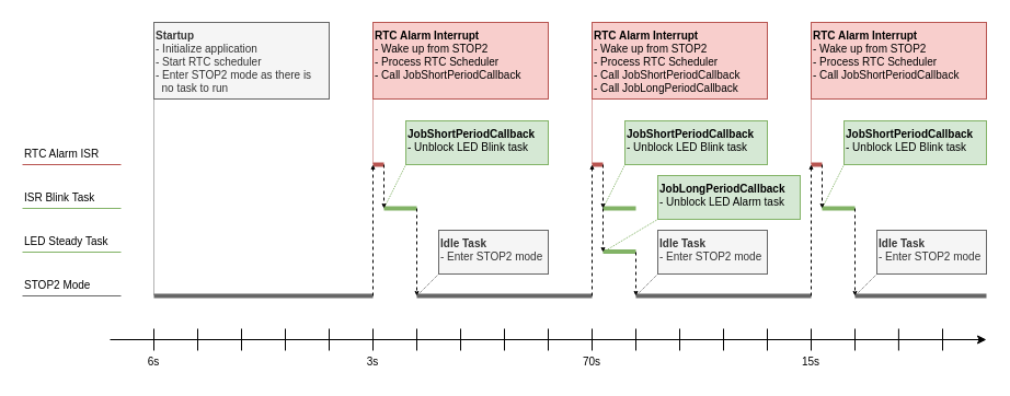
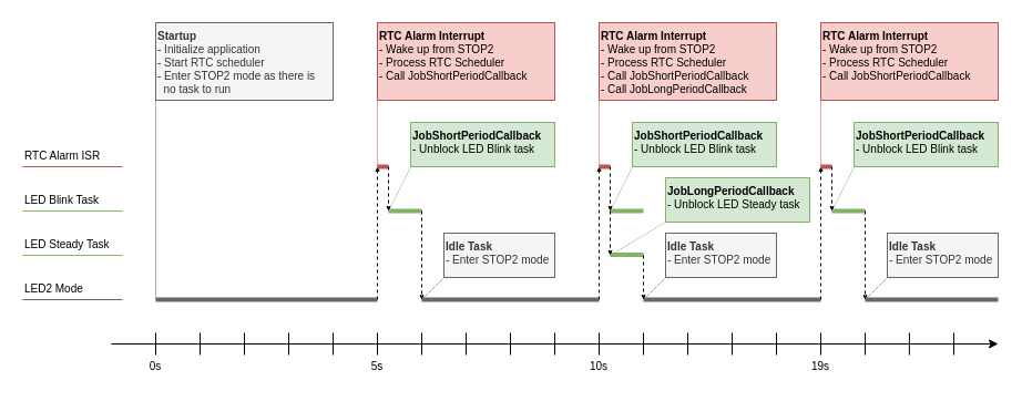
  <mxCell id="0" />
  <mxCell id="1" parent="0" />
  <mxCell id="2" value="" style="endArrow=classic;html=1;" edge="1" parent="1"><mxGeometry width="50" height="50" relative="1" as="geometry"><mxPoint x="100" y="310" as="sourcePoint" /><mxPoint x="900" y="310" as="targetPoint" /></mxGeometry></mxCell>
  <mxCell id="3" value="" style="endArrow=none;html=1;" edge="1" parent="1"><mxGeometry width="50" height="50" relative="1" as="geometry"><mxPoint x="140" y="320" as="sourcePoint" /><mxPoint x="140" y="300" as="targetPoint" /></mxGeometry></mxCell>
  <mxCell id="4" value="" style="endArrow=none;html=1;fillColor=#d5e8d4;strokeColor=#82b366;" edge="1" parent="1"><mxGeometry width="50" height="50" relative="1" as="geometry"><mxPoint x="20" y="230" as="sourcePoint" /><mxPoint x="110" y="230" as="targetPoint" /></mxGeometry></mxCell>
  <mxCell id="5" value="" style="endArrow=none;html=1;fillColor=#d5e8d4;strokeColor=#82b366;" edge="1" parent="1"><mxGeometry width="50" height="50" relative="1" as="geometry"><mxPoint x="20" y="190" as="sourcePoint" /><mxPoint x="110" y="190" as="targetPoint" /></mxGeometry></mxCell>
  <mxCell id="6" value="" style="endArrow=none;html=1;fillColor=#f8cecc;strokeColor=#b85450;" edge="1" parent="1"><mxGeometry width="50" height="50" relative="1" as="geometry"><mxPoint x="20" y="150" as="sourcePoint" /><mxPoint x="110" y="150" as="targetPoint" /></mxGeometry></mxCell>
- <mxCell id="7" value="ISR Blink Task" style="text;html=1;strokeColor=none;fillColor=none;align=left;verticalAlign=middle;whiteSpace=wrap;rounded=0;fontSize=10;" vertex="1" parent="1"><mxGeometry x="20" y="170" width="80" height="20" as="geometry" /></mxCell>
+ <mxCell id="7" value="LED Blink Task" style="text;html=1;strokeColor=none;fillColor=none;align=left;verticalAlign=middle;whiteSpace=wrap;rounded=0;fontSize=10;" vertex="1" parent="1"><mxGeometry x="20" y="170" width="80" height="20" as="geometry" /></mxCell>
  <mxCell id="8" value="LED Steady Task" style="text;html=1;strokeColor=none;fillColor=none;align=left;verticalAlign=middle;whiteSpace=wrap;rounded=0;fontSize=10;" vertex="1" parent="1"><mxGeometry x="20" y="210" width="80" height="20" as="geometry" /></mxCell>
  <mxCell id="9" value="RTC Alarm ISR" style="text;html=1;strokeColor=none;fillColor=none;align=left;verticalAlign=middle;whiteSpace=wrap;rounded=0;fontSize=10;" vertex="1" parent="1"><mxGeometry x="20" y="130" width="80" height="20" as="geometry" /></mxCell>
- <mxCell id="10" value="6s" style="text;html=1;strokeColor=none;fillColor=none;align=center;verticalAlign=middle;whiteSpace=wrap;rounded=0;fontSize=10;" vertex="1" parent="1"><mxGeometry x="120" y="320" width="40" height="20" as="geometry" /></mxCell>
+ <mxCell id="10" value="0s" style="text;html=1;strokeColor=none;fillColor=none;align=center;verticalAlign=middle;whiteSpace=wrap;rounded=0;fontSize=10;" vertex="1" parent="1"><mxGeometry x="120" y="320" width="40" height="20" as="geometry" /></mxCell>
  <mxCell id="11" value="" style="endArrow=none;html=1;" edge="1" parent="1"><mxGeometry width="50" height="50" relative="1" as="geometry"><mxPoint x="340" y="320" as="sourcePoint" /><mxPoint x="340" y="300" as="targetPoint" /></mxGeometry></mxCell>
- <mxCell id="12" value="3s" style="text;html=1;strokeColor=none;fillColor=none;align=center;verticalAlign=middle;whiteSpace=wrap;rounded=0;fontSize=10;" vertex="1" parent="1"><mxGeometry x="320" y="320" width="40" height="20" as="geometry" /></mxCell>
+ <mxCell id="12" value="5s" style="text;html=1;strokeColor=none;fillColor=none;align=center;verticalAlign=middle;whiteSpace=wrap;rounded=0;fontSize=10;" vertex="1" parent="1"><mxGeometry x="320" y="320" width="40" height="20" as="geometry" /></mxCell>
  <mxCell id="13" value="" style="endArrow=none;html=1;" edge="1" parent="1"><mxGeometry width="50" height="50" relative="1" as="geometry"><mxPoint x="540" y="320" as="sourcePoint" /><mxPoint x="540" y="300" as="targetPoint" /></mxGeometry></mxCell>
- <mxCell id="14" value="70s" style="text;html=1;strokeColor=none;fillColor=none;align=center;verticalAlign=middle;whiteSpace=wrap;rounded=0;fontSize=10;" vertex="1" parent="1"><mxGeometry x="520" y="320" width="40" height="20" as="geometry" /></mxCell>
+ <mxCell id="14" value="10s" style="text;html=1;strokeColor=none;fillColor=none;align=center;verticalAlign=middle;whiteSpace=wrap;rounded=0;fontSize=10;" vertex="1" parent="1"><mxGeometry x="520" y="320" width="40" height="20" as="geometry" /></mxCell>
  <mxCell id="15" value="" style="endArrow=none;html=1;" edge="1" parent="1"><mxGeometry width="50" height="50" relative="1" as="geometry"><mxPoint x="740" y="320" as="sourcePoint" /><mxPoint x="740" y="300" as="targetPoint" /></mxGeometry></mxCell>
- <mxCell id="16" value="15s" style="text;html=1;strokeColor=none;fillColor=none;align=center;verticalAlign=middle;whiteSpace=wrap;rounded=0;fontSize=10;" vertex="1" parent="1"><mxGeometry x="720" y="320" width="40" height="20" as="geometry" /></mxCell>
+ <mxCell id="16" value="19s" style="text;html=1;strokeColor=none;fillColor=none;align=center;verticalAlign=middle;whiteSpace=wrap;rounded=0;fontSize=10;" vertex="1" parent="1"><mxGeometry x="720" y="320" width="40" height="20" as="geometry" /></mxCell>
  <mxCell id="17" value="" style="endArrow=none;html=1;fillColor=#f5f5f5;strokeColor=#666666;" edge="1" parent="1"><mxGeometry width="50" height="50" relative="1" as="geometry"><mxPoint x="20" y="270" as="sourcePoint" /><mxPoint x="110" y="270" as="targetPoint" /></mxGeometry></mxCell>
- <mxCell id="18" value="STOP2 Mode" style="text;html=1;strokeColor=none;fillColor=none;align=left;verticalAlign=middle;whiteSpace=wrap;rounded=0;fontSize=10;" vertex="1" parent="1"><mxGeometry x="20" y="250" width="80" height="20" as="geometry" /></mxCell>
+ <mxCell id="18" value="LED2 Mode" style="text;html=1;strokeColor=none;fillColor=none;align=left;verticalAlign=middle;whiteSpace=wrap;rounded=0;fontSize=10;" vertex="1" parent="1"><mxGeometry x="20" y="250" width="80" height="20" as="geometry" /></mxCell>
  <mxCell id="19" value="" style="endArrow=none;html=1;" edge="1" parent="1"><mxGeometry width="50" height="50" relative="1" as="geometry"><mxPoint x="380" y="320" as="sourcePoint" /><mxPoint x="380" y="300" as="targetPoint" /></mxGeometry></mxCell>
  <mxCell id="20" value="" style="endArrow=none;html=1;" edge="1" parent="1"><mxGeometry width="50" height="50" relative="1" as="geometry"><mxPoint x="580" y="320" as="sourcePoint" /><mxPoint x="580" y="300" as="targetPoint" /></mxGeometry></mxCell>
  <mxCell id="21" value="" style="endArrow=none;html=1;" edge="1" parent="1"><mxGeometry width="50" height="50" relative="1" as="geometry"><mxPoint x="300" y="320" as="sourcePoint" /><mxPoint x="300" y="300" as="targetPoint" /></mxGeometry></mxCell>
  <mxCell id="22" value="" style="endArrow=none;html=1;" edge="1" parent="1"><mxGeometry width="50" height="50" relative="1" as="geometry"><mxPoint x="260" y="320" as="sourcePoint" /><mxPoint x="260" y="300" as="targetPoint" /></mxGeometry></mxCell>
  <mxCell id="23" value="" style="endArrow=none;html=1;" edge="1" parent="1"><mxGeometry width="50" height="50" relative="1" as="geometry"><mxPoint x="220" y="320" as="sourcePoint" /><mxPoint x="220" y="300" as="targetPoint" /></mxGeometry></mxCell>
  <mxCell id="24" value="" style="endArrow=none;html=1;" edge="1" parent="1"><mxGeometry width="50" height="50" relative="1" as="geometry"><mxPoint x="180" y="320" as="sourcePoint" /><mxPoint x="180" y="300" as="targetPoint" /></mxGeometry></mxCell>
  <mxCell id="25" value="" style="endArrow=none;html=1;" edge="1" parent="1"><mxGeometry width="50" height="50" relative="1" as="geometry"><mxPoint x="700" y="320" as="sourcePoint" /><mxPoint x="700" y="300" as="targetPoint" /></mxGeometry></mxCell>
  <mxCell id="26" value="" style="endArrow=none;html=1;" edge="1" parent="1"><mxGeometry width="50" height="50" relative="1" as="geometry"><mxPoint x="660" y="320" as="sourcePoint" /><mxPoint x="660" y="300" as="targetPoint" /></mxGeometry></mxCell>
  <mxCell id="27" value="" style="endArrow=none;html=1;" edge="1" parent="1"><mxGeometry width="50" height="50" relative="1" as="geometry"><mxPoint x="620" y="320" as="sourcePoint" /><mxPoint x="620" y="300" as="targetPoint" /></mxGeometry></mxCell>
  <mxCell id="28" value="" style="endArrow=none;html=1;" edge="1" parent="1"><mxGeometry width="50" height="50" relative="1" as="geometry"><mxPoint x="420" y="320" as="sourcePoint" /><mxPoint x="420" y="300" as="targetPoint" /></mxGeometry></mxCell>
  <mxCell id="29" value="" style="endArrow=none;html=1;" edge="1" parent="1"><mxGeometry width="50" height="50" relative="1" as="geometry"><mxPoint x="500" y="320" as="sourcePoint" /><mxPoint x="500" y="300" as="targetPoint" /></mxGeometry></mxCell>
  <mxCell id="30" value="" style="endArrow=none;html=1;" edge="1" parent="1"><mxGeometry width="50" height="50" relative="1" as="geometry"><mxPoint x="460" y="320" as="sourcePoint" /><mxPoint x="460" y="300" as="targetPoint" /></mxGeometry></mxCell>
  <mxCell id="31" value="" style="endArrow=none;html=1;" edge="1" parent="1"><mxGeometry width="50" height="50" relative="1" as="geometry"><mxPoint x="780" y="320" as="sourcePoint" /><mxPoint x="780" y="300" as="targetPoint" /></mxGeometry></mxCell>
  <mxCell id="32" value="&lt;b&gt;Startup&lt;/b&gt;&lt;br&gt;- Initialize application&lt;br&gt;- Start RTC scheduler&lt;br&gt;- Enter STOP2 mode as there is&amp;nbsp; &amp;nbsp; &amp;nbsp; &amp;nbsp; no task to run" style="text;html=1;strokeColor=#666666;fillColor=#f5f5f5;align=left;verticalAlign=top;whiteSpace=wrap;rounded=0;fontSize=10;fontColor=#333333;" vertex="1" parent="1"><mxGeometry x="140" y="20" width="160" height="70" as="geometry" /></mxCell>
  <mxCell id="33" value="&lt;b&gt;RTC Alarm Interrupt&lt;/b&gt;&lt;br&gt;- Wake up from STOP2&lt;br&gt;- Process RTC Scheduler&lt;br&gt;- Call JobShortPeriodCallback" style="text;html=1;strokeColor=#b85450;fillColor=#f8cecc;align=left;verticalAlign=top;whiteSpace=wrap;rounded=0;fontSize=10;" vertex="1" parent="1"><mxGeometry x="340" y="20" width="160" height="70" as="geometry" /></mxCell>
  <mxCell id="34" value="&lt;b&gt;JobShortPeriodCallback&lt;/b&gt;&lt;br&gt;- Unblock LED Blink task" style="text;html=1;strokeColor=#82b366;fillColor=#d5e8d4;align=left;verticalAlign=top;whiteSpace=wrap;rounded=0;fontSize=10;" vertex="1" parent="1"><mxGeometry x="370" y="110" width="130" height="40" as="geometry" /></mxCell>
  <mxCell id="35" value="&lt;b&gt;RTC Alarm Interrupt&lt;/b&gt;&lt;br&gt;- Wake up from STOP2&lt;br&gt;- Process RTC Scheduler&lt;br&gt;- Call JobShortPeriodCallback&lt;br&gt;- Call JobLongPeriodCallback" style="text;html=1;strokeColor=#b85450;fillColor=#f8cecc;align=left;verticalAlign=top;whiteSpace=wrap;rounded=0;fontSize=10;" vertex="1" parent="1"><mxGeometry x="540" y="20" width="160" height="70" as="geometry" /></mxCell>
  <mxCell id="36" value="&lt;b&gt;JobShortPeriodCallback&lt;/b&gt;&lt;br&gt;- Unblock LED Blink task" style="text;html=1;strokeColor=#82b366;fillColor=#d5e8d4;align=left;verticalAlign=top;whiteSpace=wrap;rounded=0;fontSize=10;" vertex="1" parent="1"><mxGeometry x="570" y="110" width="130" height="40" as="geometry" /></mxCell>
- <mxCell id="37" value="&lt;b&gt;JobLongPeriodCallback&lt;/b&gt;&lt;br&gt;- Unblock LED Alarm task" style="text;html=1;strokeColor=#82b366;fillColor=#d5e8d4;align=left;verticalAlign=top;whiteSpace=wrap;rounded=0;fontSize=10;" vertex="1" parent="1"><mxGeometry x="600" y="160" width="130" height="40" as="geometry" /></mxCell>
+ <mxCell id="37" value="&lt;b&gt;JobLongPeriodCallback&lt;/b&gt;&lt;br&gt;- Unblock LED Steady task" style="text;html=1;strokeColor=#82b366;fillColor=#d5e8d4;align=left;verticalAlign=top;whiteSpace=wrap;rounded=0;fontSize=10;" vertex="1" parent="1"><mxGeometry x="600" y="160" width="130" height="40" as="geometry" /></mxCell>
  <mxCell id="38" value="&lt;b&gt;RTC Alarm Interrupt&lt;/b&gt;&lt;br&gt;- Wake up from STOP2&lt;br&gt;- Process RTC Scheduler&lt;br&gt;- Call JobShortPeriodCallback" style="text;html=1;strokeColor=#b85450;fillColor=#f8cecc;align=left;verticalAlign=top;whiteSpace=wrap;rounded=0;fontSize=10;" vertex="1" parent="1"><mxGeometry x="740" y="20" width="160" height="70" as="geometry" /></mxCell>
  <mxCell id="39" value="&lt;b&gt;JobShortPeriodCallback&lt;/b&gt;&lt;br&gt;- Unblock LED Blink task" style="text;html=1;strokeColor=#82b366;fillColor=#d5e8d4;align=left;verticalAlign=top;whiteSpace=wrap;rounded=0;fontSize=10;" vertex="1" parent="1"><mxGeometry x="770" y="110" width="130" height="40" as="geometry" /></mxCell>
  <mxCell id="40" value="" style="endArrow=none;html=1;dashed=1;strokeColor=#666666;strokeWidth=1;fontSize=10;exitX=0;exitY=1;exitDx=0;exitDy=0;dashPattern=1 1;endSize=2;startSize=2;endFill=0;fillColor=#f5f5f5;" edge="1" parent="1" source="32"><mxGeometry width="50" height="50" relative="1" as="geometry"><mxPoint x="300" y="140" as="sourcePoint" /><mxPoint x="140" y="270" as="targetPoint" /></mxGeometry></mxCell>
  <mxCell id="41" value="" style="endArrow=none;html=1;dashed=1;strokeColor=#b85450;strokeWidth=1;fontSize=10;exitX=0;exitY=1;exitDx=0;exitDy=0;dashPattern=1 1;endSize=2;startSize=2;endFill=0;fillColor=#f8cecc;" edge="1" parent="1" source="33"><mxGeometry width="50" height="50" relative="1" as="geometry"><mxPoint x="230" y="160" as="sourcePoint" /><mxPoint x="340" y="150" as="targetPoint" /></mxGeometry></mxCell>
  <mxCell id="42" value="" style="endArrow=none;html=1;dashed=1;strokeColor=#82b366;strokeWidth=1;fontSize=10;exitX=0;exitY=1;exitDx=0;exitDy=0;dashPattern=1 1;endSize=2;startSize=2;endFill=0;fillColor=#d5e8d4;" edge="1" parent="1" source="34"><mxGeometry width="50" height="50" relative="1" as="geometry"><mxPoint x="390" y="100" as="sourcePoint" /><mxPoint x="350" y="190" as="targetPoint" /></mxGeometry></mxCell>
  <mxCell id="43" value="" style="endArrow=none;html=1;dashed=1;strokeColor=#b85450;strokeWidth=1;fontSize=10;exitX=0;exitY=1;exitDx=0;exitDy=0;dashPattern=1 1;endSize=2;startSize=2;endFill=0;fillColor=#f8cecc;" edge="1" parent="1" source="35"><mxGeometry width="50" height="50" relative="1" as="geometry"><mxPoint x="510" y="155" as="sourcePoint" /><mxPoint x="540" y="150" as="targetPoint" /></mxGeometry></mxCell>
  <mxCell id="44" value="" style="endArrow=none;html=1;dashed=1;strokeColor=#82b366;strokeWidth=1;fontSize=10;exitX=0;exitY=1;exitDx=0;exitDy=0;dashPattern=1 1;endSize=2;startSize=2;endFill=0;fillColor=#d5e8d4;" edge="1" parent="1" source="36"><mxGeometry width="50" height="50" relative="1" as="geometry"><mxPoint x="590" y="110" as="sourcePoint" /><mxPoint x="550" y="190" as="targetPoint" /></mxGeometry></mxCell>
  <mxCell id="45" value="" style="endArrow=none;html=1;dashed=1;strokeColor=#82b366;strokeWidth=1;fontSize=10;exitX=0;exitY=1;exitDx=0;exitDy=0;dashPattern=1 1;endSize=2;startSize=2;endFill=0;fillColor=#d5e8d4;" edge="1" parent="1" source="37"><mxGeometry width="50" height="50" relative="1" as="geometry"><mxPoint x="630" y="150" as="sourcePoint" /><mxPoint x="550" y="230" as="targetPoint" /></mxGeometry></mxCell>
  <mxCell id="46" value="" style="endArrow=none;html=1;dashed=1;strokeColor=#82b366;strokeWidth=1;fontSize=10;exitX=0;exitY=1;exitDx=0;exitDy=0;dashPattern=1 1;endSize=2;startSize=2;endFill=0;fillColor=#d5e8d4;" edge="1" parent="1" source="39"><mxGeometry width="50" height="50" relative="1" as="geometry"><mxPoint x="590" y="110" as="sourcePoint" /><mxPoint x="750" y="190" as="targetPoint" /></mxGeometry></mxCell>
  <mxCell id="47" value="" style="endArrow=none;html=1;dashed=1;strokeColor=#b85450;strokeWidth=1;fontSize=10;exitX=0;exitY=1;exitDx=0;exitDy=0;dashPattern=1 1;endSize=2;startSize=2;endFill=0;fillColor=#f8cecc;" edge="1" parent="1" source="38"><mxGeometry width="50" height="50" relative="1" as="geometry"><mxPoint x="600" y="120" as="sourcePoint" /><mxPoint x="740" y="150" as="targetPoint" /></mxGeometry></mxCell>
  <mxCell id="48" value="" style="endArrow=none;html=1;fontSize=10;strokeWidth=4;fillColor=#f5f5f5;strokeColor=#666666;" edge="1" parent="1"><mxGeometry width="50" height="50" relative="1" as="geometry"><mxPoint x="140" y="270" as="sourcePoint" /><mxPoint x="340" y="270" as="targetPoint" /></mxGeometry></mxCell>
  <mxCell id="49" value="" style="endArrow=none;html=1;fontSize=10;strokeWidth=4;fillColor=#f8cecc;strokeColor=#b85450;" edge="1" parent="1"><mxGeometry width="50" height="50" relative="1" as="geometry"><mxPoint x="340" y="150" as="sourcePoint" /><mxPoint x="350" y="150" as="targetPoint" /></mxGeometry></mxCell>
  <mxCell id="50" value="" style="endArrow=none;html=1;fontSize=10;strokeWidth=4;fillColor=#d5e8d4;strokeColor=#82b366;" edge="1" parent="1"><mxGeometry width="50" height="50" relative="1" as="geometry"><mxPoint x="350" y="190" as="sourcePoint" /><mxPoint x="380" y="190" as="targetPoint" /></mxGeometry></mxCell>
  <mxCell id="51" value="" style="endArrow=none;html=1;fontSize=10;strokeWidth=4;fillColor=#f5f5f5;strokeColor=#666666;" edge="1" parent="1"><mxGeometry width="50" height="50" relative="1" as="geometry"><mxPoint x="380" y="270" as="sourcePoint" /><mxPoint x="540" y="270" as="targetPoint" /></mxGeometry></mxCell>
  <mxCell id="52" value="" style="endArrow=none;html=1;fontSize=10;strokeWidth=4;fillColor=#f8cecc;strokeColor=#b85450;" edge="1" parent="1"><mxGeometry width="50" height="50" relative="1" as="geometry"><mxPoint x="540" y="150" as="sourcePoint" /><mxPoint x="550" y="150" as="targetPoint" /></mxGeometry></mxCell>
  <mxCell id="53" value="" style="endArrow=none;html=1;fontSize=10;strokeWidth=4;fillColor=#d5e8d4;strokeColor=#82b366;" edge="1" parent="1"><mxGeometry width="50" height="50" relative="1" as="geometry"><mxPoint x="550" y="229.52" as="sourcePoint" /><mxPoint x="580" y="229.52" as="targetPoint" /></mxGeometry></mxCell>
  <mxCell id="54" value="" style="endArrow=none;html=1;fontSize=10;strokeWidth=4;fillColor=#d5e8d4;strokeColor=#82b366;" edge="1" parent="1"><mxGeometry width="50" height="50" relative="1" as="geometry"><mxPoint x="550" y="190" as="sourcePoint" /><mxPoint x="580" y="190" as="targetPoint" /></mxGeometry></mxCell>
  <mxCell id="55" value="" style="endArrow=none;html=1;fontSize=10;strokeWidth=4;fillColor=#f5f5f5;strokeColor=#666666;" edge="1" parent="1"><mxGeometry width="50" height="50" relative="1" as="geometry"><mxPoint x="580" y="270" as="sourcePoint" /><mxPoint x="740" y="270" as="targetPoint" /></mxGeometry></mxCell>
  <mxCell id="56" value="" style="endArrow=none;html=1;fontSize=10;strokeWidth=4;fillColor=#f8cecc;strokeColor=#b85450;" edge="1" parent="1"><mxGeometry width="50" height="50" relative="1" as="geometry"><mxPoint x="740" y="150" as="sourcePoint" /><mxPoint x="750" y="150" as="targetPoint" /></mxGeometry></mxCell>
  <mxCell id="57" value="" style="endArrow=none;html=1;fontSize=10;strokeWidth=4;fillColor=#d5e8d4;strokeColor=#82b366;" edge="1" parent="1"><mxGeometry width="50" height="50" relative="1" as="geometry"><mxPoint x="750" y="190" as="sourcePoint" /><mxPoint x="780" y="190" as="targetPoint" /></mxGeometry></mxCell>
  <mxCell id="58" value="" style="endArrow=none;html=1;fontSize=10;strokeWidth=4;fillColor=#f5f5f5;strokeColor=#666666;" edge="1" parent="1"><mxGeometry width="50" height="50" relative="1" as="geometry"><mxPoint x="780" y="270" as="sourcePoint" /><mxPoint x="900" y="270" as="targetPoint" /></mxGeometry></mxCell>
  <mxCell id="59" value="&lt;b&gt;Idle Task&lt;/b&gt;&lt;br&gt;- Enter STOP2 mode" style="text;html=1;strokeColor=#666666;fillColor=#f5f5f5;align=left;verticalAlign=top;whiteSpace=wrap;rounded=0;fontSize=10;fontColor=#333333;" vertex="1" parent="1"><mxGeometry x="400" y="210" width="100" height="40" as="geometry" /></mxCell>
  <mxCell id="60" value="&lt;b&gt;Idle Task&lt;/b&gt;&lt;br&gt;- Enter STOP2 mode" style="text;html=1;strokeColor=#666666;fillColor=#f5f5f5;align=left;verticalAlign=top;whiteSpace=wrap;rounded=0;fontSize=10;fontColor=#333333;" vertex="1" parent="1"><mxGeometry x="600" y="210" width="100" height="40" as="geometry" /></mxCell>
  <mxCell id="61" value="&lt;b&gt;Idle Task&lt;/b&gt;&lt;br&gt;- Enter STOP2 mode" style="text;html=1;strokeColor=#666666;fillColor=#f5f5f5;align=left;verticalAlign=top;whiteSpace=wrap;rounded=0;fontSize=10;fontColor=#333333;" vertex="1" parent="1"><mxGeometry x="800" y="210" width="100" height="40" as="geometry" /></mxCell>
  <mxCell id="62" value="" style="endArrow=none;html=1;dashed=1;strokeColor=#666666;strokeWidth=1;fontSize=10;exitX=0;exitY=1;exitDx=0;exitDy=0;dashPattern=1 1;endSize=2;startSize=2;endFill=0;fillColor=#f5f5f5;" edge="1" parent="1" source="59"><mxGeometry width="50" height="50" relative="1" as="geometry"><mxPoint x="430" y="160" as="sourcePoint" /><mxPoint x="380" y="270" as="targetPoint" /></mxGeometry></mxCell>
  <mxCell id="63" value="" style="endArrow=none;html=1;dashed=1;strokeColor=#666666;strokeWidth=1;fontSize=10;exitX=0;exitY=1;exitDx=0;exitDy=0;dashPattern=1 1;endSize=2;startSize=2;endFill=0;fillColor=#f5f5f5;" edge="1" parent="1" source="60"><mxGeometry width="50" height="50" relative="1" as="geometry"><mxPoint x="410" y="260" as="sourcePoint" /><mxPoint x="580" y="270" as="targetPoint" /></mxGeometry></mxCell>
  <mxCell id="64" value="" style="endArrow=none;html=1;dashed=1;strokeColor=#666666;strokeWidth=1;fontSize=10;exitX=0;exitY=1;exitDx=0;exitDy=0;dashPattern=1 1;endSize=2;startSize=2;endFill=0;fillColor=#f5f5f5;" edge="1" parent="1" source="61"><mxGeometry width="50" height="50" relative="1" as="geometry"><mxPoint x="880" y="300" as="sourcePoint" /><mxPoint x="780" y="270" as="targetPoint" /></mxGeometry></mxCell>
  <mxCell id="65" value="" style="endArrow=classic;html=1;strokeWidth=1;fontSize=10;endSize=2;startSize=2;rounded=1;dashed=1;" edge="1" parent="1"><mxGeometry width="50" height="50" relative="1" as="geometry"><mxPoint x="340" y="270" as="sourcePoint" /><mxPoint x="340" y="150" as="targetPoint" /></mxGeometry></mxCell>
  <mxCell id="66" value="" style="endArrow=classic;html=1;strokeWidth=1;fontSize=10;endSize=2;startSize=2;rounded=1;dashed=1;" edge="1" parent="1"><mxGeometry width="50" height="50" relative="1" as="geometry"><mxPoint x="350" y="150" as="sourcePoint" /><mxPoint x="350" y="190" as="targetPoint" /></mxGeometry></mxCell>
  <mxCell id="67" value="" style="endArrow=classic;html=1;strokeWidth=1;fontSize=10;endSize=2;startSize=2;rounded=1;dashed=1;" edge="1" parent="1"><mxGeometry width="50" height="50" relative="1" as="geometry"><mxPoint x="380" y="190" as="sourcePoint" /><mxPoint x="380" y="270" as="targetPoint" /></mxGeometry></mxCell>
  <mxCell id="68" value="" style="endArrow=classic;html=1;strokeWidth=1;fontSize=10;endSize=2;startSize=2;rounded=1;dashed=1;" edge="1" parent="1"><mxGeometry width="50" height="50" relative="1" as="geometry"><mxPoint x="540" y="270" as="sourcePoint" /><mxPoint x="540" y="150" as="targetPoint" /></mxGeometry></mxCell>
  <mxCell id="69" value="" style="endArrow=classic;html=1;strokeWidth=1;fontSize=10;endSize=2;startSize=2;rounded=1;dashed=1;" edge="1" parent="1"><mxGeometry width="50" height="50" relative="1" as="geometry"><mxPoint x="550" y="150" as="sourcePoint" /><mxPoint x="550" y="190" as="targetPoint" /></mxGeometry></mxCell>
  <mxCell id="70" value="" style="endArrow=classic;html=1;strokeWidth=1;fontSize=10;endSize=2;startSize=2;rounded=1;dashed=1;" edge="1" parent="1"><mxGeometry width="50" height="50" relative="1" as="geometry"><mxPoint x="580" y="230" as="sourcePoint" /><mxPoint x="580" y="270" as="targetPoint" /></mxGeometry></mxCell>
  <mxCell id="71" value="" style="endArrow=classic;html=1;strokeWidth=1;fontSize=10;endSize=2;startSize=2;rounded=1;dashed=1;" edge="1" parent="1"><mxGeometry width="50" height="50" relative="1" as="geometry"><mxPoint x="550" y="190" as="sourcePoint" /><mxPoint x="550" y="230" as="targetPoint" /></mxGeometry></mxCell>
  <mxCell id="72" value="" style="endArrow=classic;html=1;strokeWidth=1;fontSize=10;endSize=2;startSize=2;rounded=1;dashed=1;" edge="1" parent="1"><mxGeometry width="50" height="50" relative="1" as="geometry"><mxPoint x="740" y="270" as="sourcePoint" /><mxPoint x="740" y="150" as="targetPoint" /></mxGeometry></mxCell>
  <mxCell id="73" value="" style="endArrow=classic;html=1;strokeWidth=1;fontSize=10;endSize=2;startSize=2;rounded=1;dashed=1;" edge="1" parent="1"><mxGeometry width="50" height="50" relative="1" as="geometry"><mxPoint x="750" y="150" as="sourcePoint" /><mxPoint x="750" y="190" as="targetPoint" /></mxGeometry></mxCell>
  <mxCell id="74" value="" style="endArrow=classic;html=1;strokeWidth=1;fontSize=10;endSize=2;startSize=2;rounded=1;dashed=1;" edge="1" parent="1"><mxGeometry width="50" height="50" relative="1" as="geometry"><mxPoint x="780" y="190" as="sourcePoint" /><mxPoint x="780" y="270" as="targetPoint" /></mxGeometry></mxCell>
  <mxCell id="75" value="" style="endArrow=none;html=1;" edge="1" parent="1"><mxGeometry width="50" height="50" relative="1" as="geometry"><mxPoint x="819.9" y="320" as="sourcePoint" /><mxPoint x="819.9" y="300" as="targetPoint" /></mxGeometry></mxCell>
  <mxCell id="76" value="" style="endArrow=none;html=1;" edge="1" parent="1"><mxGeometry width="50" height="50" relative="1" as="geometry"><mxPoint x="860" y="320" as="sourcePoint" /><mxPoint x="860" y="300" as="targetPoint" /></mxGeometry></mxCell>
